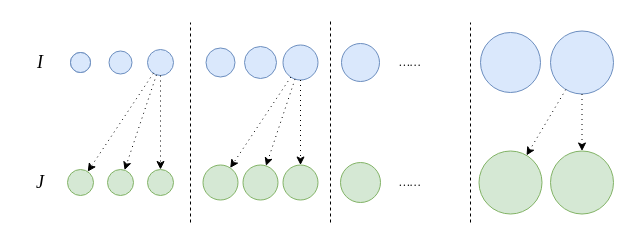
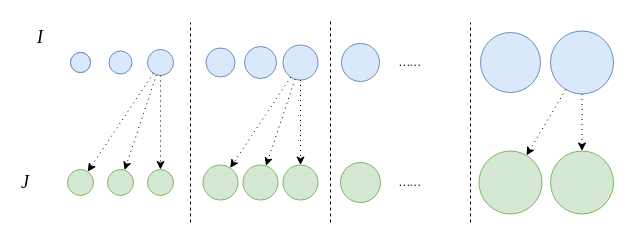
  <mxCell id="0" />
  <mxCell id="1" parent="0" />
  <mxCell id="2" value="" style="ellipse;whiteSpace=wrap;html=1;aspect=fixed;fillColor=#dae8fc;strokeColor=#6c8ebf;" parent="1" vertex="1"><mxGeometry x="70" y="52" width="20" height="20" as="geometry" /></mxCell>
  <mxCell id="3" value="" style="ellipse;whiteSpace=wrap;html=1;aspect=fixed;fillColor=#dae8fc;strokeColor=#6c8ebf;" parent="1" vertex="1"><mxGeometry x="108.5" y="50.5" width="23" height="23" as="geometry" /></mxCell>
  <mxCell id="4" value="" style="ellipse;whiteSpace=wrap;html=1;aspect=fixed;fillColor=#dae8fc;strokeColor=#6c8ebf;" parent="1" vertex="1"><mxGeometry x="147" y="49" width="26" height="26" as="geometry" /></mxCell>
  <mxCell id="5" value="" style="ellipse;whiteSpace=wrap;html=1;aspect=fixed;fillColor=#dae8fc;strokeColor=#6c8ebf;" parent="1" vertex="1"><mxGeometry x="205.5" y="47.5" width="29" height="29" as="geometry" /></mxCell>
  <mxCell id="6" value="" style="ellipse;whiteSpace=wrap;html=1;aspect=fixed;fillColor=#dae8fc;strokeColor=#6c8ebf;" parent="1" vertex="1"><mxGeometry x="244" y="46" width="32" height="32" as="geometry" /></mxCell>
  <mxCell id="7" value="" style="ellipse;whiteSpace=wrap;html=1;aspect=fixed;fillColor=#dae8fc;strokeColor=#6c8ebf;" parent="1" vertex="1"><mxGeometry x="282.5" y="44.5" width="35" height="35" as="geometry" /></mxCell>
  <mxCell id="8" value="" style="ellipse;whiteSpace=wrap;html=1;aspect=fixed;fillColor=#dae8fc;strokeColor=#6c8ebf;" parent="1" vertex="1"><mxGeometry x="341" y="43" width="38" height="38" as="geometry" /></mxCell>
  <mxCell id="9" value="" style="ellipse;whiteSpace=wrap;html=1;aspect=fixed;fillColor=#dae8fc;strokeColor=#6c8ebf;" parent="1" vertex="1"><mxGeometry x="480" y="32" width="60" height="60" as="geometry" /></mxCell>
  <mxCell id="10" value="" style="ellipse;whiteSpace=wrap;html=1;aspect=fixed;fillColor=#dae8fc;strokeColor=#6c8ebf;" parent="1" vertex="1"><mxGeometry x="550" y="30.5" width="63" height="63" as="geometry" /></mxCell>
  <mxCell id="11" value="" style="endArrow=none;dashed=1;html=1;" parent="1" edge="1"><mxGeometry width="50" height="50" relative="1" as="geometry"><mxPoint x="190" y="222" as="sourcePoint" /><mxPoint x="190" y="22" as="targetPoint" /></mxGeometry></mxCell>
  <mxCell id="12" value="" style="endArrow=none;dashed=1;html=1;" parent="1" edge="1"><mxGeometry width="50" height="50" relative="1" as="geometry"><mxPoint x="330" y="222" as="sourcePoint" /><mxPoint x="330" y="20.5" as="targetPoint" /></mxGeometry></mxCell>
- <mxCell id="13" value="&lt;i&gt;&lt;font style=&quot;font-size: 18px&quot;&gt;I&lt;/font&gt;&lt;/i&gt;" style="text;html=1;strokeColor=none;fillColor=none;align=center;verticalAlign=middle;whiteSpace=wrap;rounded=0;fontFamily=CMU Serif;" parent="1" vertex="1"><mxGeometry x="20" y="52" width="40" height="20" as="geometry" /></mxCell>
+ <mxCell id="13" value="&lt;i&gt;&lt;font style=&quot;font-size: 18px&quot;&gt;I&lt;/font&gt;&lt;/i&gt;" style="text;html=1;strokeColor=none;fillColor=none;align=center;verticalAlign=middle;whiteSpace=wrap;rounded=0;fontFamily=CMU Serif;" parent="1" vertex="1"><mxGeometry x="20" y="27" width="40" height="20" as="geometry" /></mxCell>
  <mxCell id="14" value="&lt;i&gt;……&lt;/i&gt;" style="text;html=1;strokeColor=none;fillColor=none;align=center;verticalAlign=middle;whiteSpace=wrap;rounded=0;fontFamily=CMU Serif;" parent="1" vertex="1"><mxGeometry x="390" y="52" width="40" height="20" as="geometry" /></mxCell>
  <mxCell id="15" value="" style="endArrow=none;dashed=1;html=1;" parent="1" edge="1"><mxGeometry width="50" height="50" relative="1" as="geometry"><mxPoint x="470" y="222" as="sourcePoint" /><mxPoint x="470" y="22" as="targetPoint" /></mxGeometry></mxCell>
  <mxCell id="16" value="" style="ellipse;whiteSpace=wrap;html=1;aspect=fixed;fillColor=#dae8fc;strokeColor=#6c8ebf;" parent="1" vertex="1"><mxGeometry x="70" y="52" width="20" height="20" as="geometry" /></mxCell>
  <mxCell id="17" value="" style="ellipse;whiteSpace=wrap;html=1;aspect=fixed;fillColor=#d5e8d4;strokeColor=#82b366;" parent="1" vertex="1"><mxGeometry x="67" y="169" width="26" height="26" as="geometry" /></mxCell>
  <mxCell id="18" value="" style="ellipse;whiteSpace=wrap;html=1;aspect=fixed;fillColor=#d5e8d4;strokeColor=#82b366;" parent="1" vertex="1"><mxGeometry x="107" y="169" width="26" height="26" as="geometry" /></mxCell>
  <mxCell id="19" value="" style="ellipse;whiteSpace=wrap;html=1;aspect=fixed;fillColor=#d5e8d4;strokeColor=#82b366;" parent="1" vertex="1"><mxGeometry x="147" y="169" width="26" height="26" as="geometry" /></mxCell>
  <mxCell id="20" value="" style="ellipse;whiteSpace=wrap;html=1;aspect=fixed;fillColor=#d5e8d4;strokeColor=#82b366;" parent="1" vertex="1"><mxGeometry x="202.5" y="164.5" width="35" height="35" as="geometry" /></mxCell>
  <mxCell id="21" value="" style="ellipse;whiteSpace=wrap;html=1;aspect=fixed;fillColor=#d5e8d4;strokeColor=#82b366;" parent="1" vertex="1"><mxGeometry x="242.5" y="164.5" width="35" height="35" as="geometry" /></mxCell>
  <mxCell id="22" value="" style="ellipse;whiteSpace=wrap;html=1;aspect=fixed;fillColor=#d5e8d4;strokeColor=#82b366;" parent="1" vertex="1"><mxGeometry x="282.5" y="164.5" width="35" height="35" as="geometry" /></mxCell>
  <mxCell id="23" value="" style="ellipse;whiteSpace=wrap;html=1;aspect=fixed;fillColor=#d5e8d4;strokeColor=#82b366;" parent="1" vertex="1"><mxGeometry x="340" y="162" width="40" height="40" as="geometry" /></mxCell>
  <mxCell id="24" value="" style="ellipse;whiteSpace=wrap;html=1;aspect=fixed;fillColor=#d5e8d4;strokeColor=#82b366;" parent="1" vertex="1"><mxGeometry x="478.5" y="150.5" width="63" height="63" as="geometry" /></mxCell>
  <mxCell id="25" value="" style="ellipse;whiteSpace=wrap;html=1;aspect=fixed;fillColor=#d5e8d4;strokeColor=#82b366;" parent="1" vertex="1"><mxGeometry x="550" y="150.5" width="63" height="63" as="geometry" /></mxCell>
- <mxCell id="26" value="&lt;i&gt;&lt;font style=&quot;font-size: 18px&quot;&gt;J&lt;/font&gt;&lt;/i&gt;" style="text;html=1;strokeColor=none;fillColor=none;align=center;verticalAlign=middle;whiteSpace=wrap;rounded=0;fontFamily=CMU Serif;" parent="1" vertex="1"><mxGeometry x="20" y="172" width="40" height="20" as="geometry" /></mxCell>
+ <mxCell id="26" value="&lt;i&gt;&lt;font style=&quot;font-size: 18px&quot;&gt;J&lt;/font&gt;&lt;/i&gt;" style="text;html=1;strokeColor=none;fillColor=none;align=center;verticalAlign=middle;whiteSpace=wrap;rounded=0;fontFamily=CMU Serif;" parent="1" vertex="1"><mxGeometry x="5" y="172" width="40" height="20" as="geometry" /></mxCell>
  <mxCell id="27" value="" style="endArrow=classic;html=1;fontFamily=CMU Serif;dashed=1;dashPattern=1 4;" parent="1" source="4" target="17" edge="1"><mxGeometry width="50" height="50" relative="1" as="geometry"><mxPoint x="350" y="132" as="sourcePoint" /><mxPoint x="400" y="82" as="targetPoint" /></mxGeometry></mxCell>
  <mxCell id="28" value="" style="endArrow=classic;html=1;fontFamily=CMU Serif;dashed=1;dashPattern=1 4;" parent="1" source="4" target="18" edge="1"><mxGeometry width="50" height="50" relative="1" as="geometry"><mxPoint x="162.921" y="82.903" as="sourcePoint" /><mxPoint x="97.108" y="184.115" as="targetPoint" /></mxGeometry></mxCell>
  <mxCell id="29" value="" style="endArrow=classic;html=1;fontFamily=CMU Serif;dashed=1;dashPattern=1 4;" parent="1" source="4" target="19" edge="1"><mxGeometry width="50" height="50" relative="1" as="geometry"><mxPoint x="172.921" y="92.903" as="sourcePoint" /><mxPoint x="107.108" y="194.115" as="targetPoint" /></mxGeometry></mxCell>
  <mxCell id="30" value="" style="endArrow=classic;html=1;fontFamily=CMU Serif;dashed=1;dashPattern=1 4;" parent="1" source="7" target="20" edge="1"><mxGeometry width="50" height="50" relative="1" as="geometry"><mxPoint x="170" y="85" as="sourcePoint" /><mxPoint x="170" y="182" as="targetPoint" /></mxGeometry></mxCell>
  <mxCell id="31" value="" style="endArrow=classic;html=1;fontFamily=CMU Serif;dashed=1;dashPattern=1 4;" parent="1" source="7" target="21" edge="1"><mxGeometry width="50" height="50" relative="1" as="geometry"><mxPoint x="300.502" y="86.699" as="sourcePoint" /><mxPoint x="239.569" y="180.348" as="targetPoint" /></mxGeometry></mxCell>
  <mxCell id="32" value="" style="endArrow=classic;html=1;fontFamily=CMU Serif;dashed=1;dashPattern=1 4;" parent="1" source="7" target="22" edge="1"><mxGeometry width="50" height="50" relative="1" as="geometry"><mxPoint x="304.624" y="88.654" as="sourcePoint" /><mxPoint x="275.432" y="178.364" as="targetPoint" /></mxGeometry></mxCell>
  <mxCell id="33" value="" style="endArrow=classic;html=1;fontFamily=CMU Serif;dashed=1;dashPattern=1 4;" parent="1" source="10" target="24" edge="1"><mxGeometry width="50" height="50" relative="1" as="geometry"><mxPoint x="680" y="93.5" as="sourcePoint" /><mxPoint x="680" y="181.5" as="targetPoint" /></mxGeometry></mxCell>
  <mxCell id="34" value="" style="endArrow=classic;html=1;fontFamily=CMU Serif;dashed=1;dashPattern=1 4;" parent="1" source="10" target="25" edge="1"><mxGeometry width="50" height="50" relative="1" as="geometry"><mxPoint x="320" y="99.5" as="sourcePoint" /><mxPoint x="320" y="187.5" as="targetPoint" /></mxGeometry></mxCell>
  <mxCell id="35" value="&lt;i&gt;……&lt;/i&gt;" style="text;html=1;strokeColor=none;fillColor=none;align=center;verticalAlign=middle;whiteSpace=wrap;rounded=0;fontFamily=CMU Serif;" parent="1" vertex="1"><mxGeometry x="390" y="172" width="40" height="20" as="geometry" /></mxCell>
